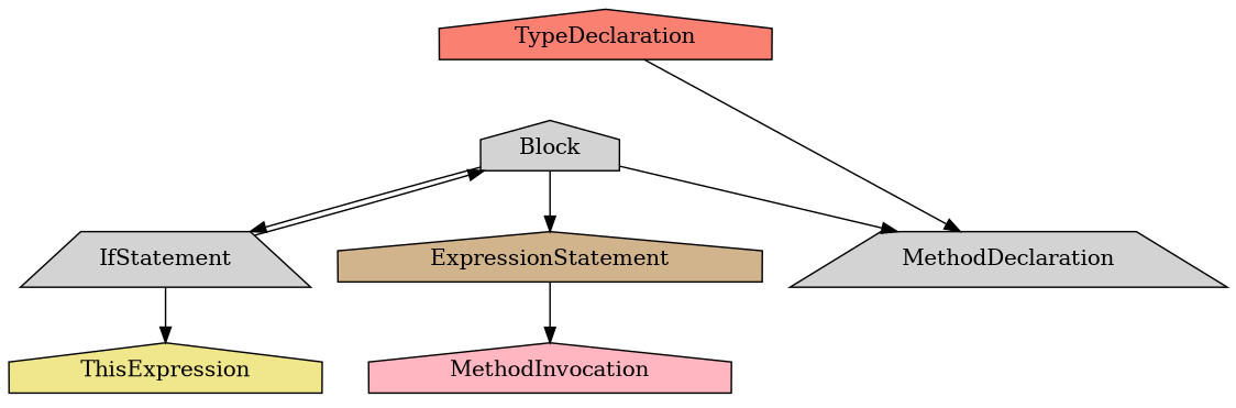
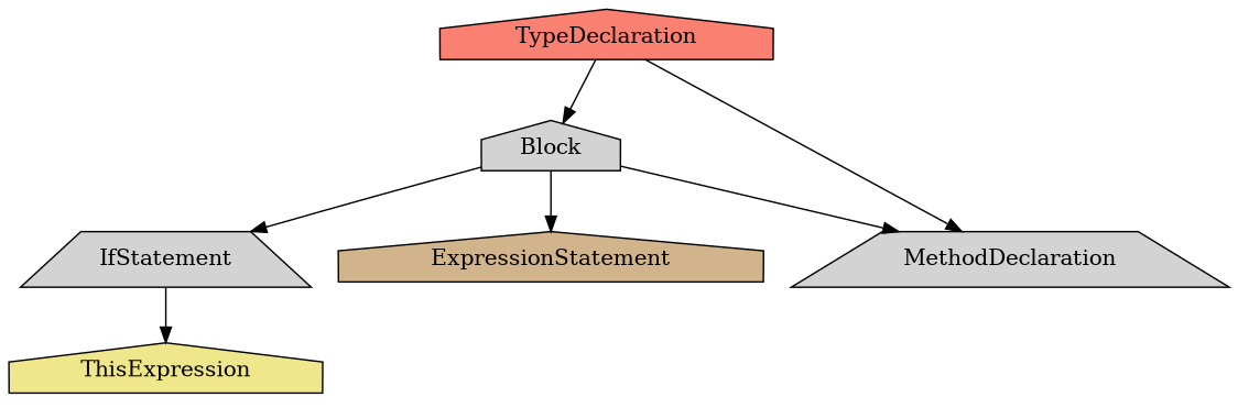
  digraph {
    fontcolor=white
    node [fillcolor=lightgrey shape=house style=filled]
    n1 [fillcolor=tan label=ExpressionStatement]
-   n2 [fillcolor=lightpink label=MethodInvocation]
    n3 [label=IfStatement shape=trapezium]
    n4 [label=Block]
    n5 [fillcolor=khaki label=ThisExpression]
    n6 [label=MethodDeclaration shape=trapezium]
    n7 [fillcolor=salmon label=TypeDeclaration]
-   n1 -> n2
-   n3 -> n4
+   n7 -> n4
    n3 -> n5
    n4 -> n1
    n4 -> n3
    n4 -> n6
    n7 -> n6
  }
